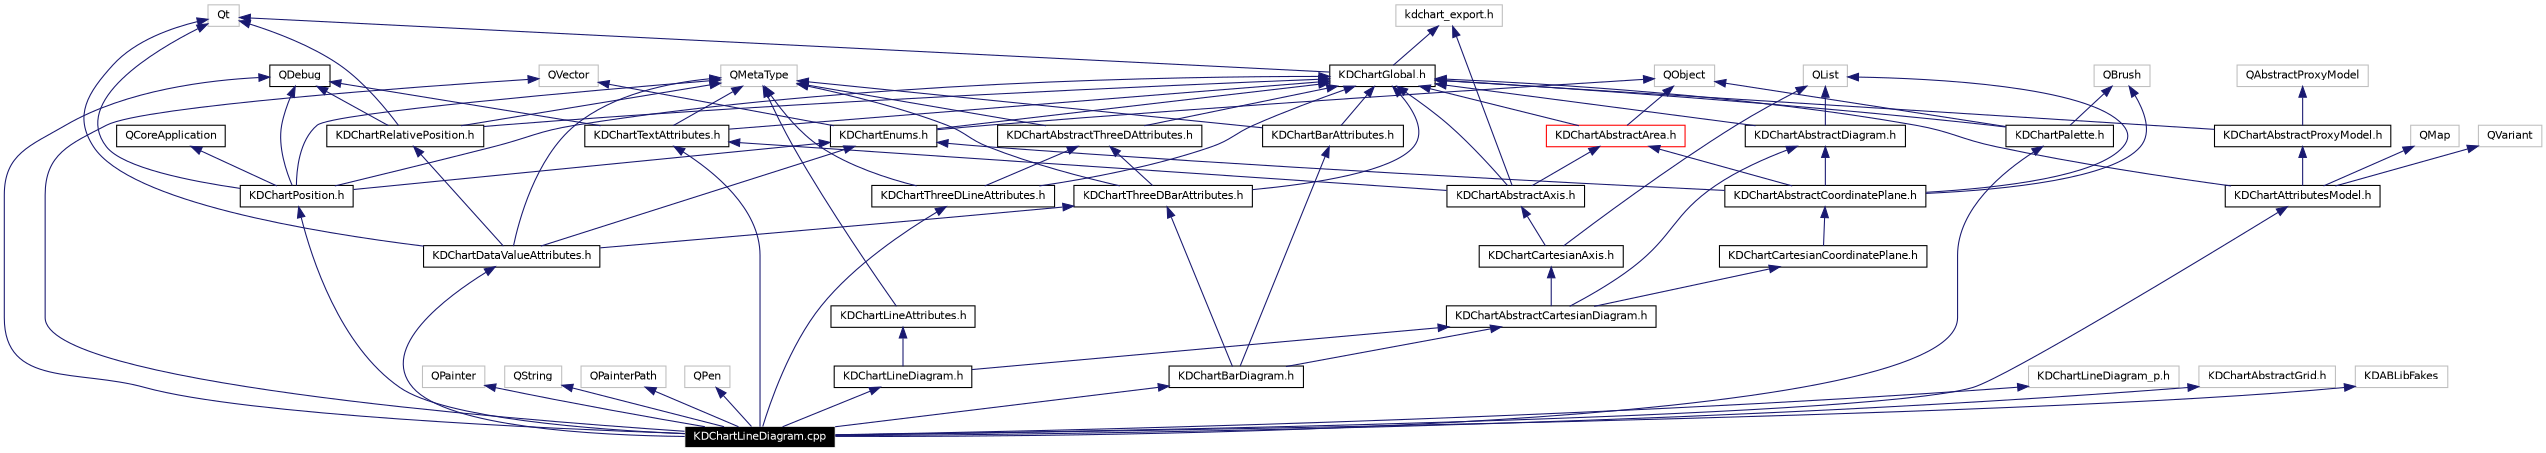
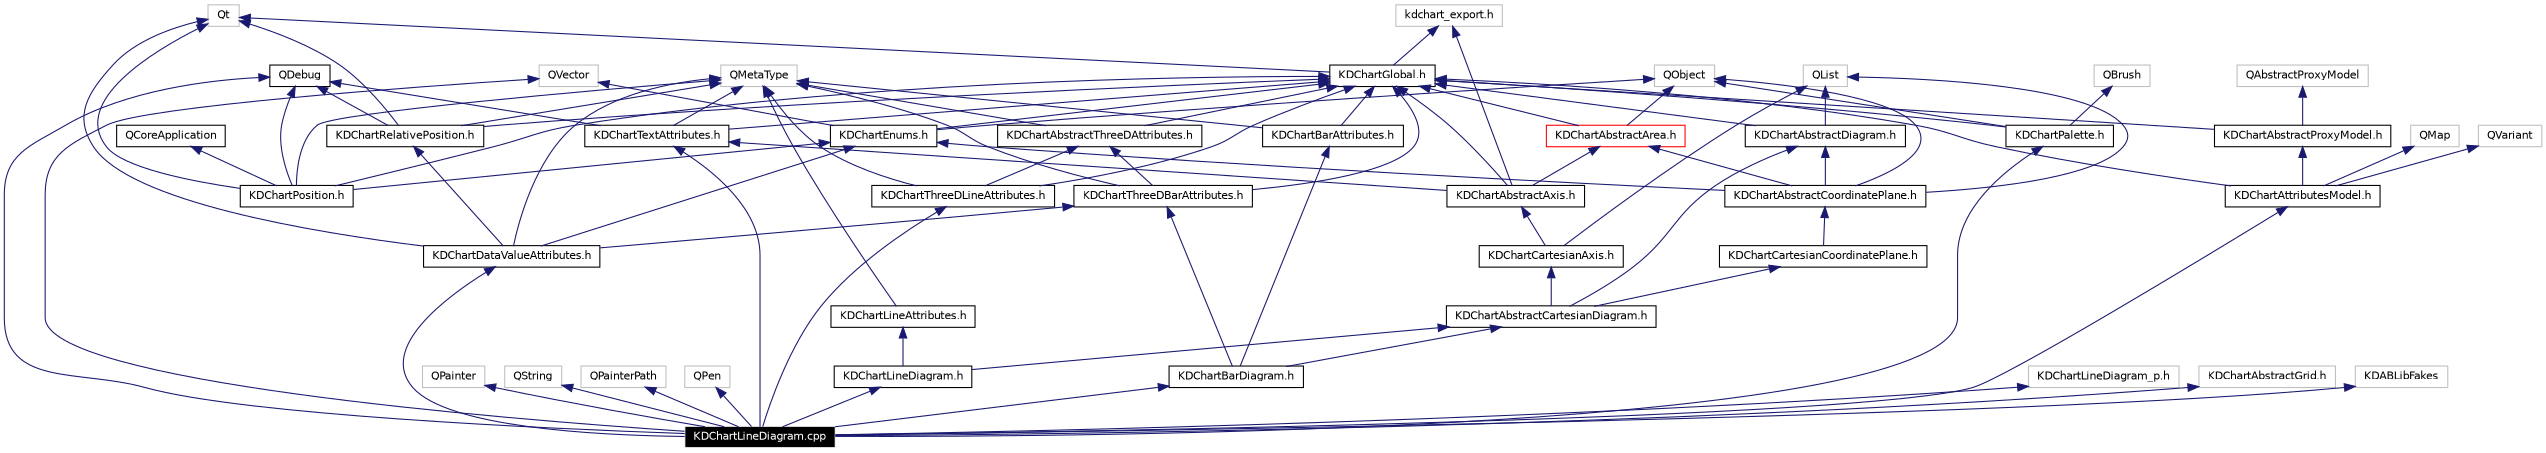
  digraph {
    node [color=black fontname=Helvetica fontsize=10 shape=record]
    edge [color=midnightblue dir=back fontname=Helvetica fontsize=10 labelfontname=Helvetica labelfontsize=10 style=solid]
    n1 [color=white fillcolor=black fontcolor=white height=0.2 label="KDChartLineDiagram.cpp" style=filled width=0.4]
    n2 [height=0.2 label=QDebug width=0.4]
    n3 [height=0.2 label="KDChartTextAttributes.h" width=0.4]
    n4 [height=0.2 label="KDChartPosition.h" width=0.4]
    n5 [height=0.2 label="KDChartRelativePosition.h" width=0.4]
    n6 [height=0.2 label="KDChartAbstractAxis.h" width=0.4]
    n7 [height=0.2 label="KDChartDataValueAttributes.h" width=0.4]
    n8 [color=grey75 height=0.2 label=QPainter width=0.4]
    n9 [color=grey75 height=0.2 label=QString width=0.4]
    n10 [color=grey75 height=0.2 label=QPainterPath width=0.4]
    n11 [color=grey75 height=0.2 label=QPen width=0.4]
    n12 [color=grey75 height=0.2 label=QVector width=0.4]
    n13 [height=0.2 label="KDChartEnums.h" width=0.4]
    n14 [height=0.2 label="KDChartAbstractCoordinatePlane.h" width=0.4]
    n15 [height=0.2 label="KDChartLineDiagram.h" width=0.4]
    n16 [height=0.2 label="KDChartAbstractCartesianDiagram.h" width=0.4]
    n17 [height=0.2 label="KDChartBarDiagram.h" width=0.4]
    n18 [height=0.2 label="KDChartCartesianCoordinatePlane.h" width=0.4]
    n19 [color=grey75 height=0.2 label=QObject width=0.4]
    n20 [color=red height=0.2 label="KDChartAbstractArea.h" width=0.4]
    n21 [height=0.2 label="KDChartPalette.h" width=0.4]
    n22 [color=grey75 height=0.2 label=QList width=0.4]
    n23 [height=0.2 label="KDChartAbstractDiagram.h" width=0.4]
    n24 [height=0.2 label="KDChartCartesianAxis.h" width=0.4]
    n25 [height=0.2 label="KDChartGlobal.h" width=0.4]
    n26 [height=0.2 label="KDChartBarAttributes.h" width=0.4]
    n27 [height=0.2 label="KDChartThreeDBarAttributes.h" width=0.4]
    n28 [height=0.2 label="KDChartAbstractThreeDAttributes.h" width=0.4]
    n29 [height=0.2 label="KDChartThreeDLineAttributes.h" width=0.4]
    n30 [height=0.2 label="KDChartAttributesModel.h" width=0.4]
    n31 [height=0.2 label="KDChartAbstractProxyModel.h" width=0.4]
    n32 [height=0.2 label="KDChartLineAttributes.h" width=0.4]
    n33 [color=grey75 height=0.2 label="kdchart_export.h" width=0.4]
    n34 [color=grey75 height=0.2 label=Qt width=0.4]
    n35 [color=grey75 height=0.2 label=QMetaType width=0.4]
    n36 [color=grey75 height=0.2 label="KDChartLineDiagram_p.h" width=0.4]
    n37 [color=grey75 height=0.2 label=QBrush width=0.4]
    n38 [height=0.2 label=QCoreApplication width=0.4]
    n39 [color=grey75 height=0.2 label=QAbstractProxyModel width=0.4]
    n40 [color=grey75 height=0.2 label=QMap width=0.4]
    n41 [color=grey75 height=0.2 label=QVariant width=0.4]
    n42 [color=grey75 height=0.2 label="KDChartAbstractGrid.h" width=0.4]
    n43 [color=grey75 height=0.2 label=KDABLibFakes width=0.4]
    n2 -> n1
    n2 -> n3
    n2 -> n4
    n2 -> n5
    n3 -> n1
    n3 -> n6
-   n4 -> n1
    n5 -> n7
    n6 -> n24
    n7 -> n1
    n8 -> n1
    n9 -> n1
    n10 -> n1
    n11 -> n1
    n12 -> n1
    n12 -> n13
    n13 -> n4
    n13 -> n7
    n13 -> n14
    n14 -> n18
    n15 -> n1
    n16 -> n15
    n16 -> n17
    n17 -> n1
    n18 -> n16
    n19 -> n13
-   n37 -> n14
+   n19 -> n14
    n19 -> n20
    n19 -> n21
    n20 -> n6
    n20 -> n14
    n21 -> n1
    n22 -> n14
    n22 -> n23
    n22 -> n24
    n23 -> n14
    n23 -> n16
    n24 -> n16
    n25 -> n3
    n25 -> n4
    n25 -> n5
    n25 -> n6
    n25 -> n13
    n25 -> n20
    n25 -> n21
    n25 -> n23
    n25 -> n26
    n25 -> n27
    n25 -> n28
    n25 -> n29
    n25 -> n30
    n25 -> n31
    n26 -> n17
    n27 -> n7
    n27 -> n17
    n28 -> n27
    n28 -> n29
    n29 -> n1
    n30 -> n1
    n31 -> n30
    n32 -> n15
    n33 -> n6
    n33 -> n25
    n34 -> n4
    n34 -> n5
    n34 -> n7
    n34 -> n25
    n35 -> n3
    n35 -> n4
    n35 -> n5
    n35 -> n7
    n35 -> n26
    n35 -> n27
    n35 -> n28
    n35 -> n29
    n35 -> n32
    n36 -> n1
    n37 -> n21
    n38 -> n4
    n39 -> n31
    n40 -> n30
    n41 -> n30
    n42 -> n1
    n43 -> n1
  }
